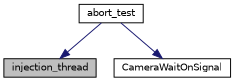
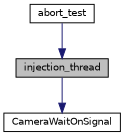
  digraph {
    rankdir=TB
    node [color=black fillcolor=white fontname=Helvetica fontsize=10 shape=record style=filled]
    edge [color=midnightblue fontname=Helvetica fontsize=10 labelfontname=Helvetica labelfontsize=10 style=solid]
    n1 [fillcolor=grey75 fontcolor=black height=0.2 label=injection_thread width=0.4]
    n2 [height=0.2 label=CameraWaitOnSignal width=0.4]
    n3 [height=0.2 label=abort_test width=0.4]
-   n3 -> n2
+   n1 -> n2
    n3 -> n1
  }
